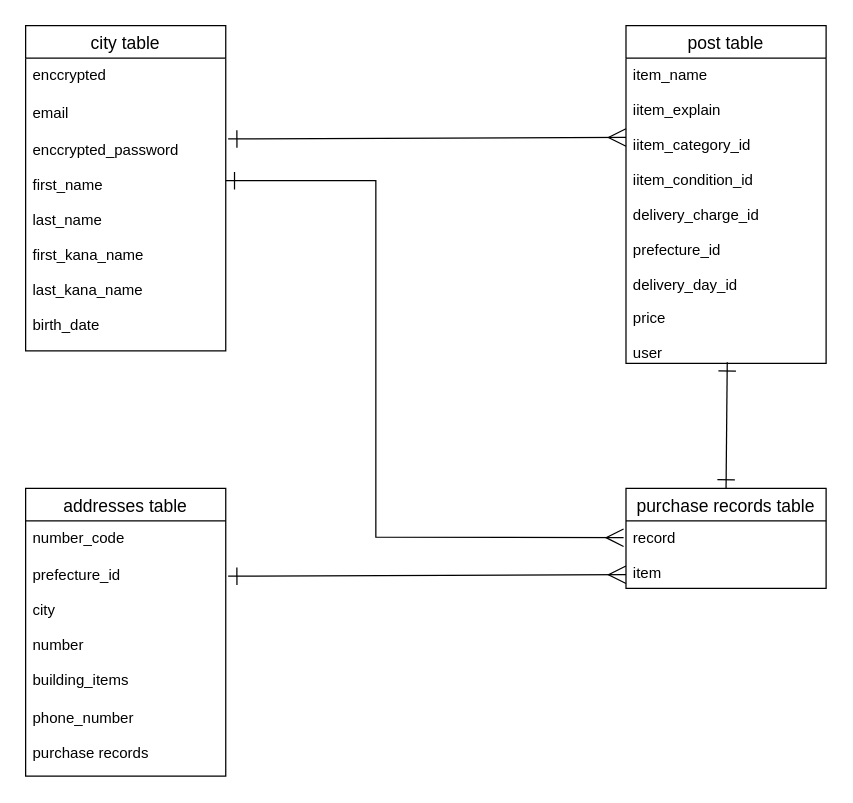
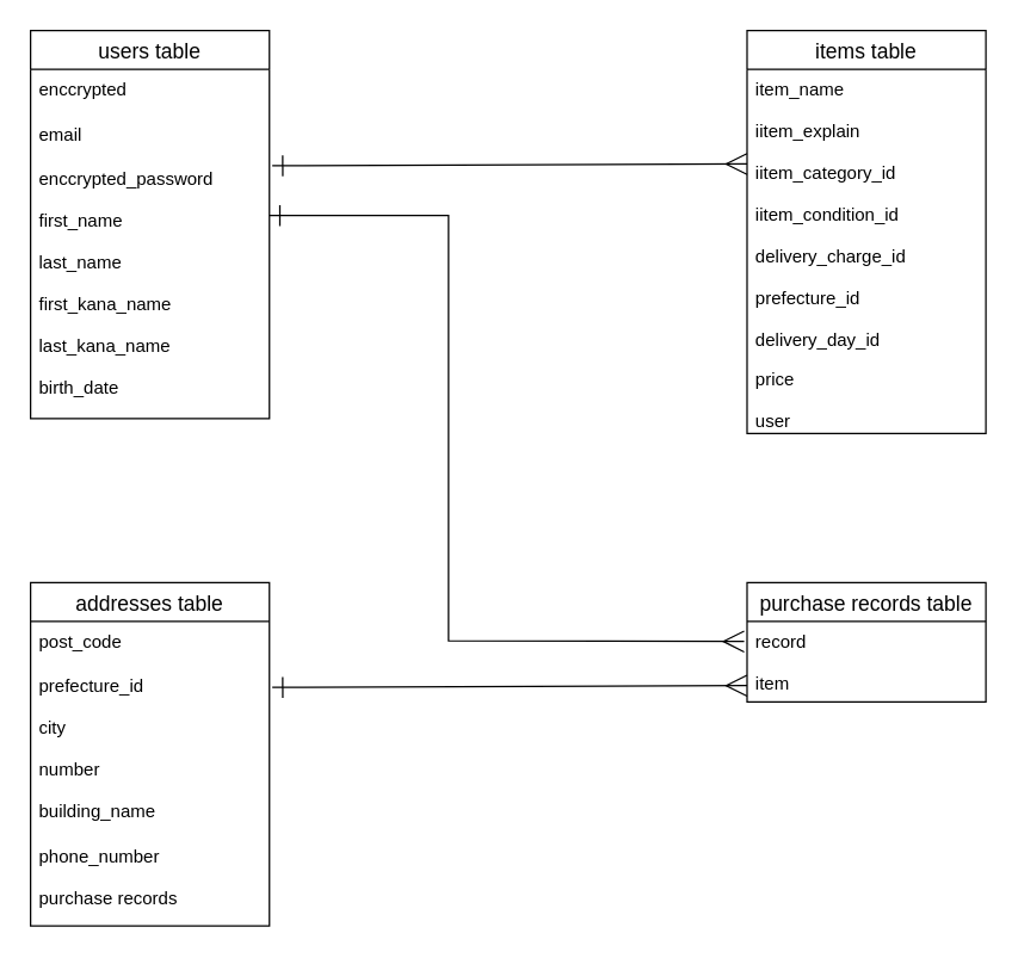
  <mxCell id="0" />
  <mxCell id="1" parent="0" />
- <mxCell id="2" value="city table" style="swimlane;fontStyle=0;childLayout=stackLayout;horizontal=1;startSize=26;horizontalStack=0;resizeParent=1;resizeParentMax=0;resizeLast=0;collapsible=1;marginBottom=0;align=center;fontSize=14;" vertex="1" parent="1"><mxGeometry x="20" y="20" width="160" height="260" as="geometry" /></mxCell>
+ <mxCell id="2" value="users table" style="swimlane;fontStyle=0;childLayout=stackLayout;horizontal=1;startSize=26;horizontalStack=0;resizeParent=1;resizeParentMax=0;resizeLast=0;collapsible=1;marginBottom=0;align=center;fontSize=14;" vertex="1" parent="1"><mxGeometry x="20" y="20" width="160" height="260" as="geometry" /></mxCell>
  <mxCell id="3" value="enccrypted" style="text;strokeColor=none;fillColor=none;spacingLeft=4;spacingRight=4;overflow=hidden;rotatable=0;points=[[0,0.5],[1,0.5]];portConstraint=eastwest;fontSize=12;" vertex="1" parent="2"><mxGeometry y="26" width="160" height="30" as="geometry" /></mxCell>
  <mxCell id="4" value="email" style="text;strokeColor=none;fillColor=none;spacingLeft=4;spacingRight=4;overflow=hidden;rotatable=0;points=[[0,0.5],[1,0.5]];portConstraint=eastwest;fontSize=12;" vertex="1" parent="2"><mxGeometry y="56" width="160" height="30" as="geometry" /></mxCell>
  <mxCell id="5" value="enccrypted_password&#10;&#10;first_name&#10;&#10;last_name&#10;&#10;first_kana_name&#10;&#10;last_kana_name&#10;&#10;birth_date&#10;" style="text;strokeColor=none;fillColor=none;spacingLeft=4;spacingRight=4;overflow=hidden;rotatable=0;points=[[0,0.5],[1,0.5]];portConstraint=eastwest;fontSize=12;" vertex="1" parent="2"><mxGeometry y="86" width="160" height="174" as="geometry" /></mxCell>
- <mxCell id="6" value="post table" style="swimlane;fontStyle=0;childLayout=stackLayout;horizontal=1;startSize=26;horizontalStack=0;resizeParent=1;resizeParentMax=0;resizeLast=0;collapsible=1;marginBottom=0;align=center;fontSize=14;" vertex="1" parent="1"><mxGeometry x="500" y="20" width="160" height="270" as="geometry" /></mxCell>
+ <mxCell id="6" value="items table" style="swimlane;fontStyle=0;childLayout=stackLayout;horizontal=1;startSize=26;horizontalStack=0;resizeParent=1;resizeParentMax=0;resizeLast=0;collapsible=1;marginBottom=0;align=center;fontSize=14;" vertex="1" parent="1"><mxGeometry x="500" y="20" width="160" height="270" as="geometry" /></mxCell>
  <mxCell id="7" value="item_name&#10;&#10;iitem_explain&#10;&#10;iitem_category_id&#10;&#10;iitem_condition_id&#10;&#10;delivery_charge_id&#10;&#10;prefecture_id &#10;&#10;delivery_day_id" style="text;strokeColor=none;fillColor=none;spacingLeft=4;spacingRight=4;overflow=hidden;rotatable=0;points=[[0,0.5],[1,0.5]];portConstraint=eastwest;fontSize=12;" vertex="1" parent="6"><mxGeometry y="26" width="160" height="194" as="geometry" /></mxCell>
  <mxCell id="8" value="price&#10;&#10;user" style="text;strokeColor=none;fillColor=none;spacingLeft=4;spacingRight=4;overflow=hidden;rotatable=0;points=[[0,0.5],[1,0.5]];portConstraint=eastwest;fontSize=12;" vertex="1" parent="6"><mxGeometry y="220" width="160" height="50" as="geometry" /></mxCell>
  <mxCell id="9" value="addresses table" style="swimlane;fontStyle=0;childLayout=stackLayout;horizontal=1;startSize=26;horizontalStack=0;resizeParent=1;resizeParentMax=0;resizeLast=0;collapsible=1;marginBottom=0;align=center;fontSize=14;" vertex="1" parent="1"><mxGeometry x="20" y="390" width="160" height="230" as="geometry" /></mxCell>
- <mxCell id="10" value="number_code" style="text;strokeColor=none;fillColor=none;spacingLeft=4;spacingRight=4;overflow=hidden;rotatable=0;points=[[0,0.5],[1,0.5]];portConstraint=eastwest;fontSize=12;" vertex="1" parent="9"><mxGeometry y="26" width="160" height="30" as="geometry" /></mxCell>
- <mxCell id="11" value="prefecture_id&#10;&#10;city&#10;&#10;number&#10;&#10;building_items" style="text;strokeColor=none;fillColor=none;spacingLeft=4;spacingRight=4;overflow=hidden;rotatable=0;points=[[0,0.5],[1,0.5]];portConstraint=eastwest;fontSize=12;" vertex="1" parent="9"><mxGeometry y="56" width="160" height="114" as="geometry" /></mxCell>
+ <mxCell id="10" value="post_code" style="text;strokeColor=none;fillColor=none;spacingLeft=4;spacingRight=4;overflow=hidden;rotatable=0;points=[[0,0.5],[1,0.5]];portConstraint=eastwest;fontSize=12;" vertex="1" parent="9"><mxGeometry y="26" width="160" height="30" as="geometry" /></mxCell>
+ <mxCell id="11" value="prefecture_id&#10;&#10;city&#10;&#10;number&#10;&#10;building_name" style="text;strokeColor=none;fillColor=none;spacingLeft=4;spacingRight=4;overflow=hidden;rotatable=0;points=[[0,0.5],[1,0.5]];portConstraint=eastwest;fontSize=12;" vertex="1" parent="9"><mxGeometry y="56" width="160" height="114" as="geometry" /></mxCell>
  <mxCell id="12" value="phone_number&#10;&#10;purchase records" style="text;strokeColor=none;fillColor=none;spacingLeft=4;spacingRight=4;overflow=hidden;rotatable=0;points=[[0,0.5],[1,0.5]];portConstraint=eastwest;fontSize=12;" vertex="1" parent="9"><mxGeometry y="170" width="160" height="60" as="geometry" /></mxCell>
- <mxCell id="13" style="edgeStyle=none;rounded=0;html=1;startArrow=ERone;startFill=0;endArrow=ERone;endFill=0;startSize=12;endSize=12;entryX=0.506;entryY=0.983;entryDx=0;entryDy=0;entryPerimeter=0;exitX=0.5;exitY=0;exitDx=0;exitDy=0;" edge="1" parent="1" source="14" target="8"><mxGeometry relative="1" as="geometry"><mxPoint x="580" y="160" as="targetPoint" /><Array as="points" /></mxGeometry></mxCell>
  <mxCell id="14" value="purchase records table" style="swimlane;fontStyle=0;childLayout=stackLayout;horizontal=1;startSize=26;horizontalStack=0;resizeParent=1;resizeParentMax=0;resizeLast=0;collapsible=1;marginBottom=0;align=center;fontSize=14;" vertex="1" parent="1"><mxGeometry x="500" y="390" width="160" height="80" as="geometry" /></mxCell>
  <mxCell id="15" value="record&#10;&#10;item" style="text;strokeColor=none;fillColor=none;spacingLeft=4;spacingRight=4;overflow=hidden;rotatable=0;points=[[0,0.5],[1,0.5]];portConstraint=eastwest;fontSize=12;" vertex="1" parent="14"><mxGeometry y="26" width="160" height="54" as="geometry" /></mxCell>
  <mxCell id="16" style="edgeStyle=none;html=1;entryX=-0.012;entryY=0.083;entryDx=0;entryDy=0;entryPerimeter=0;rounded=0;endArrow=ERmany;endFill=0;startArrow=ERone;startFill=0;endSize=12;startSize=12;" edge="1" parent="1"><mxGeometry relative="1" as="geometry"><mxPoint x="181.92" y="110.607" as="sourcePoint" /><mxPoint x="500" y="109.4" as="targetPoint" /></mxGeometry></mxCell>
  <mxCell id="17" style="edgeStyle=none;html=1;entryX=-0.012;entryY=0.083;entryDx=0;entryDy=0;entryPerimeter=0;rounded=0;endArrow=ERmany;endFill=0;startArrow=ERone;startFill=0;endSize=12;startSize=12;" edge="1" parent="1"><mxGeometry relative="1" as="geometry"><mxPoint x="181.92" y="460.207" as="sourcePoint" /><mxPoint x="500" y="459" as="targetPoint" /></mxGeometry></mxCell>
  <mxCell id="18" style="edgeStyle=none;html=1;entryX=-0.012;entryY=0.083;entryDx=0;entryDy=0;entryPerimeter=0;rounded=0;endArrow=ERmany;endFill=0;startArrow=ERone;startFill=0;endSize=12;startSize=12;" edge="1" parent="1"><mxGeometry relative="1" as="geometry"><mxPoint x="180" y="144" as="sourcePoint" /><mxPoint x="498.08" y="429.4" as="targetPoint" /><Array as="points"><mxPoint x="300" y="144" /><mxPoint x="300" y="429" /></Array></mxGeometry></mxCell>
